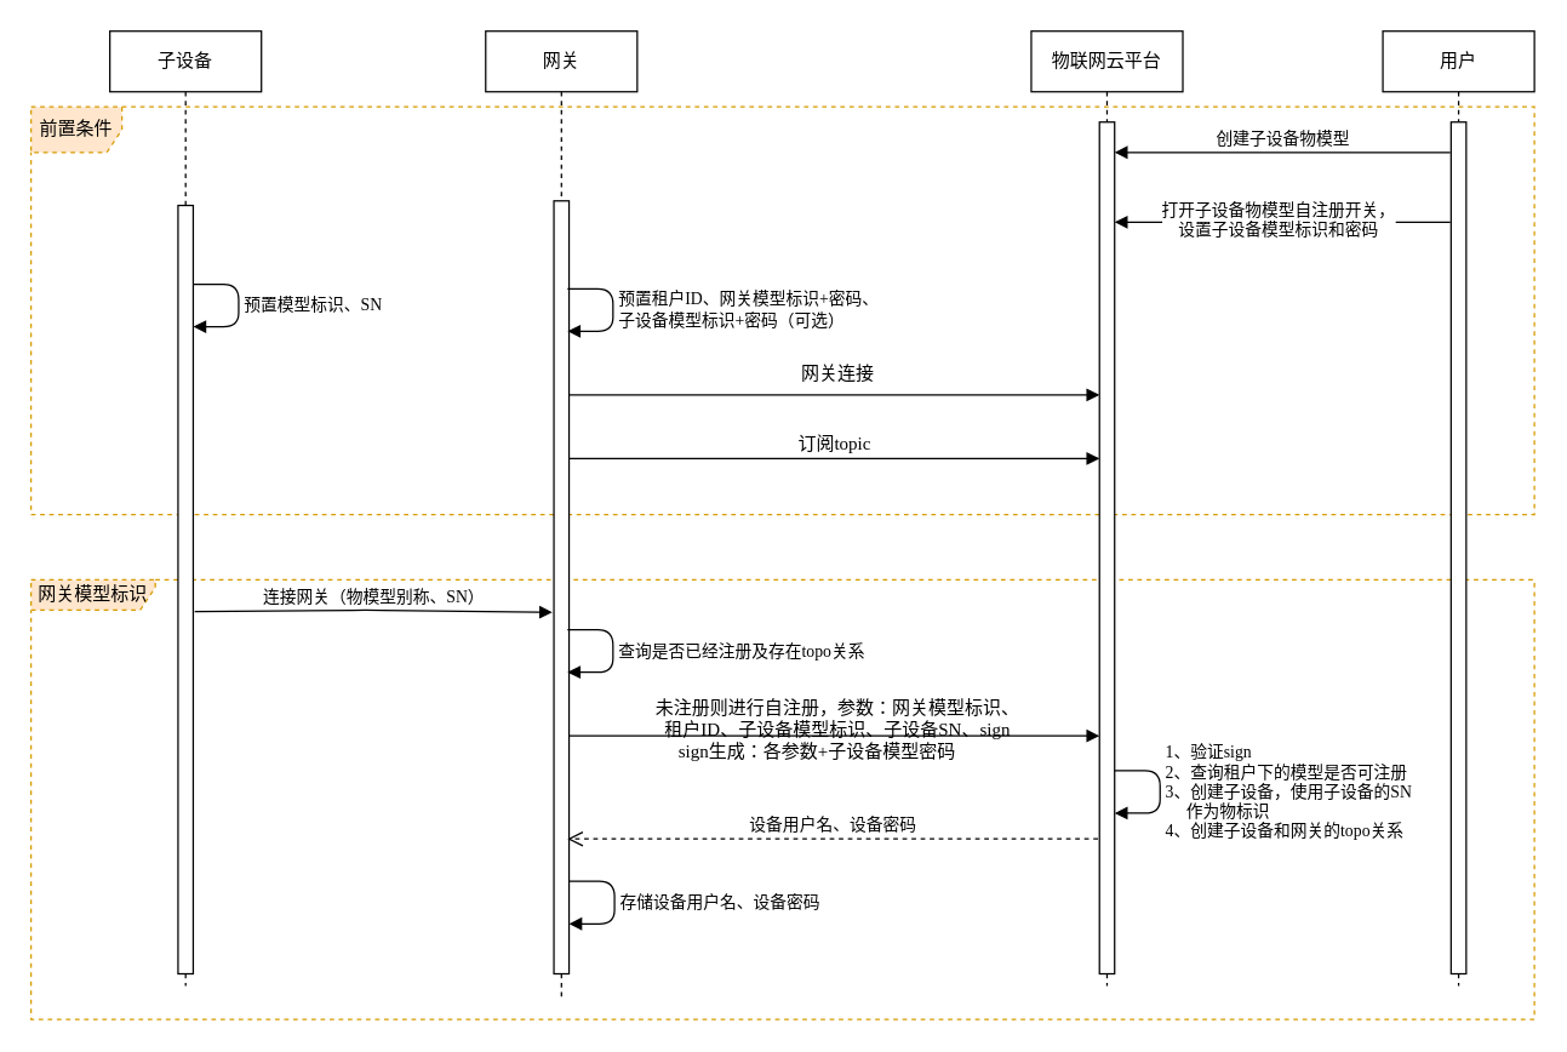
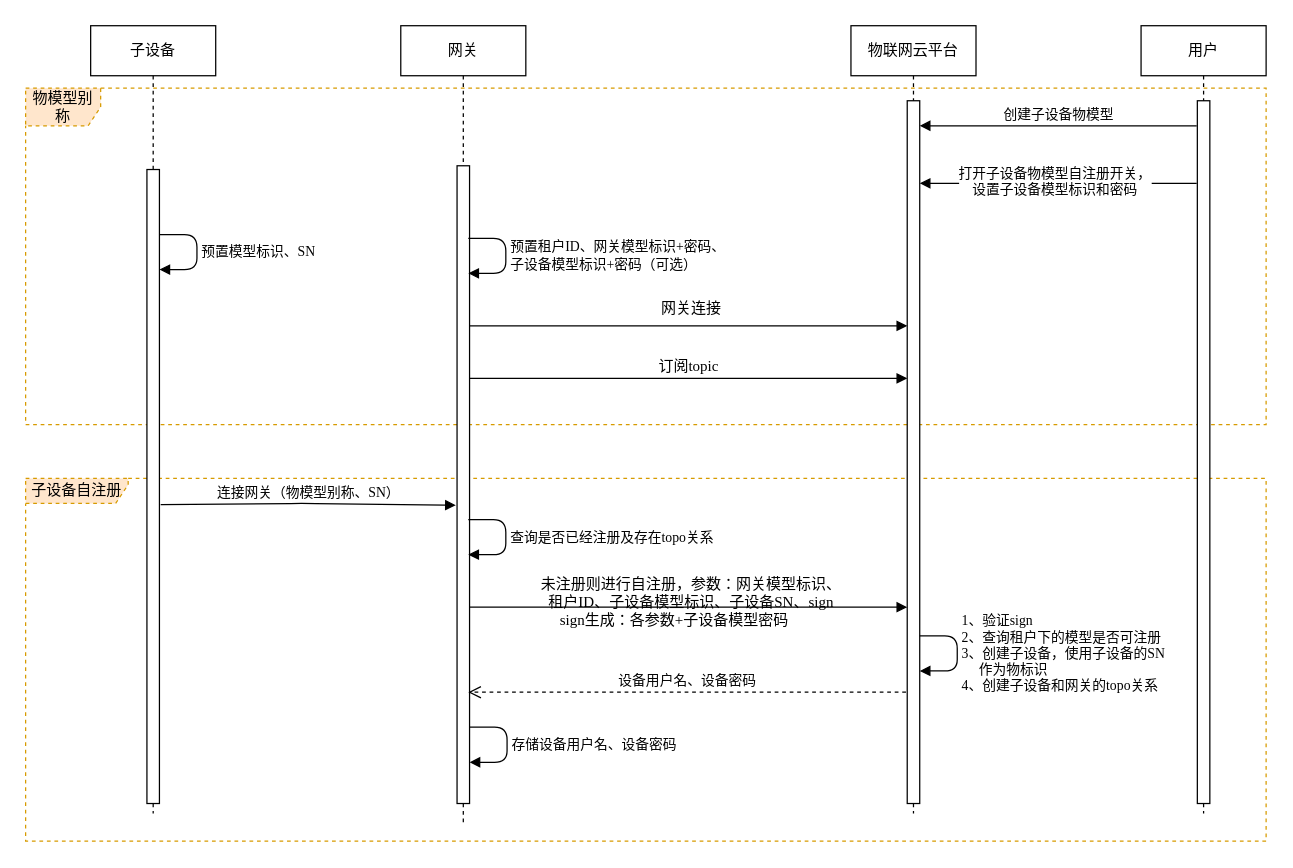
  <mxCell id="0" />
  <mxCell id="1" parent="0" />
- <mxCell id="2" value="网关模型标识" style="shape=umlFrame;whiteSpace=wrap;html=1;width=82;height=20;fillColor=#ffe6cc;strokeColor=#d79b00;dashed=1;" parent="1" vertex="1"><mxGeometry x="20" y="382" width="992" height="290" as="geometry" /></mxCell>
- <mxCell id="3" value="前置条件" style="shape=umlFrame;whiteSpace=wrap;html=1;fillColor=#ffe6cc;strokeColor=#d79b00;dashed=1;" parent="1" vertex="1"><mxGeometry x="20" y="70" width="992" height="269" as="geometry" /></mxCell>
+ <mxCell id="2" value="子设备自注册" style="shape=umlFrame;whiteSpace=wrap;html=1;width=82;height=20;fillColor=#ffe6cc;strokeColor=#d79b00;dashed=1;" parent="1" vertex="1"><mxGeometry x="20" y="382" width="992" height="290" as="geometry" /></mxCell>
+ <mxCell id="3" value="物模型别称" style="shape=umlFrame;whiteSpace=wrap;html=1;fillColor=#ffe6cc;strokeColor=#d79b00;dashed=1;" parent="1" vertex="1"><mxGeometry x="20" y="70" width="992" height="269" as="geometry" /></mxCell>
  <mxCell id="4" value="网关" style="shape=umlLifeline;perimeter=lifelinePerimeter;whiteSpace=wrap;html=1;container=1;collapsible=0;recursiveResize=0;outlineConnect=0;shadow=0;comic=0;labelBackgroundColor=none;strokeWidth=1;fontFamily=Verdana;fontSize=12;align=center;" parent="1" vertex="1"><mxGeometry x="320" y="20" width="100" height="640" as="geometry" /></mxCell>
  <mxCell id="5" value="" style="html=1;points=[];perimeter=orthogonalPerimeter;shadow=0;comic=0;labelBackgroundColor=none;strokeWidth=1;fontFamily=Verdana;fontSize=12;align=center;" parent="4" vertex="1"><mxGeometry x="45" y="112" width="10" height="510" as="geometry" /></mxCell>
  <mxCell id="6" value="预置租户ID、网关模型标识+密码、&lt;br&gt;子设备模型标识+密码（可选）" style="edgeStyle=orthogonalEdgeStyle;html=1;align=left;spacingLeft=2;endArrow=block;fontFamily=Verdana;" parent="4" edge="1"><mxGeometry relative="1" as="geometry"><mxPoint x="54" y="170" as="sourcePoint" /><Array as="points"><mxPoint x="84" y="170" /></Array><mxPoint x="54" y="198" as="targetPoint" /></mxGeometry></mxCell>
  <mxCell id="7" value="物联网云平台" style="shape=umlLifeline;perimeter=lifelinePerimeter;whiteSpace=wrap;html=1;container=1;collapsible=0;recursiveResize=0;outlineConnect=0;shadow=0;comic=0;labelBackgroundColor=none;strokeWidth=1;fontFamily=Verdana;fontSize=12;align=center;" parent="1" vertex="1"><mxGeometry x="680" y="20" width="100" height="630" as="geometry" /></mxCell>
  <mxCell id="8" value="" style="html=1;points=[];perimeter=orthogonalPerimeter;shadow=0;comic=0;labelBackgroundColor=none;strokeWidth=1;fontFamily=Verdana;fontSize=12;align=center;" parent="7" vertex="1"><mxGeometry x="45" y="60" width="10" height="562" as="geometry" /></mxCell>
  <mxCell id="9" value="子设备" style="shape=umlLifeline;perimeter=lifelinePerimeter;whiteSpace=wrap;html=1;container=1;collapsible=0;recursiveResize=0;outlineConnect=0;shadow=0;comic=0;labelBackgroundColor=none;strokeWidth=1;fontFamily=Verdana;fontSize=12;align=center;" parent="1" vertex="1"><mxGeometry x="72" y="20" width="100" height="630" as="geometry" /></mxCell>
  <mxCell id="10" value="" style="html=1;points=[];perimeter=orthogonalPerimeter;shadow=0;comic=0;labelBackgroundColor=none;strokeWidth=1;fontFamily=Verdana;fontSize=12;align=center;" parent="9" vertex="1"><mxGeometry x="45" y="115" width="10" height="507" as="geometry" /></mxCell>
  <mxCell id="11" value="预置模型标识、SN" style="edgeStyle=orthogonalEdgeStyle;html=1;align=left;spacingLeft=2;endArrow=block;fontFamily=Verdana;" parent="9" edge="1"><mxGeometry relative="1" as="geometry"><mxPoint x="55" y="167" as="sourcePoint" /><Array as="points"><mxPoint x="85" y="167" /></Array><mxPoint x="55" y="195" as="targetPoint" /></mxGeometry></mxCell>
  <mxCell id="12" value="连接网关（物模型别称、SN）" style="html=1;verticalAlign=bottom;endArrow=block;entryX=-0.1;entryY=0.298;entryDx=0;entryDy=0;entryPerimeter=0;fontFamily=Verdana;" parent="9" edge="1"><mxGeometry width="80" relative="1" as="geometry"><mxPoint x="56" y="383" as="sourcePoint" /><mxPoint x="292" y="383.46" as="targetPoint" /><Array as="points"><mxPoint x="170" y="382" /></Array></mxGeometry></mxCell>
  <mxCell id="13" value="订阅topic" style="html=1;verticalAlign=bottom;endArrow=block;entryX=0;entryY=0;labelBackgroundColor=none;fontFamily=Verdana;fontSize=12;edgeStyle=elbowEdgeStyle;elbow=vertical;" parent="1" edge="1"><mxGeometry relative="1" as="geometry"><mxPoint x="375" y="302" as="sourcePoint" /><mxPoint x="725" y="302" as="targetPoint" /></mxGeometry></mxCell>
  <mxCell id="14" value="网关连接&lt;span style=&quot;color: rgba(0 , 0 , 0 , 0) ; font-size: 0px&quot;&gt;%3CmxGraphModel%3E%3Croot%3E%3CmxCell%20id%3D%220%22%2F%3E%3CmxCell%20id%3D%221%22%20parent%3D%220%22%2F%3E%3CmxCell%20id%3D%222%22%20value%3D%22%E8%BF%9E%E6%8E%A5%E9%89%B4%E6%9D%83%22%20style%3D%22html%3D1%3BverticalAlign%3Dbottom%3BendArrow%3Dblock%3BentryX%3D0%3BentryY%3D0%3BlabelBackgroundColor%3Dnone%3BfontFamily%3DVerdana%3BfontSize%3D12%3BedgeStyle%3DelbowEdgeStyle%3Belbow%3Dvertical%3B%22%20edge%3D%221%22%20parent%3D%221%22%3E%3CmxGeometry%20x%3D%220.011%22%20relative%3D%221%22%20as%3D%22geometry%22%3E%3CmxPoint%20x%3D%22403%22%20y%3D%22210%22%20as%3D%22sourcePoint%22%2F%3E%3CmxPoint%20x%3D%22753%22%20y%3D%22210.0%22%20as%3D%22targetPoint%22%2F%3E%3CmxPoint%20as%3D%22offset%22%2F%3E%3C%2FmxGeometry%3E%3C%2FmxCell%3E%3C%2Froot%3E%3C%2FmxGraphModel%3E&lt;/span&gt;" style="html=1;verticalAlign=bottom;endArrow=block;entryX=0;entryY=0;labelBackgroundColor=none;fontFamily=Verdana;fontSize=12;edgeStyle=elbowEdgeStyle;elbow=vertical;" parent="1" edge="1"><mxGeometry x="0.011" y="5" relative="1" as="geometry"><mxPoint x="375" y="260" as="sourcePoint" /><mxPoint x="725" y="260" as="targetPoint" /><mxPoint as="offset" /></mxGeometry></mxCell>
  <mxCell id="15" value="查询是否已经注册及存在topo关系" style="edgeStyle=orthogonalEdgeStyle;html=1;align=left;spacingLeft=2;endArrow=block;fontFamily=Verdana;" parent="1" edge="1"><mxGeometry relative="1" as="geometry"><mxPoint x="374" y="415" as="sourcePoint" /><Array as="points"><mxPoint x="404" y="415" /></Array><mxPoint x="374" y="443" as="targetPoint" /></mxGeometry></mxCell>
  <mxCell id="16" value="未注册则进行自注册，参数：网关模型标识、&lt;br&gt;租户ID、子设备模型标识、子设备SN、sign&lt;br&gt;&amp;nbsp;sign生成：各参数+子设备模型密码&amp;nbsp; &amp;nbsp; &amp;nbsp; &amp;nbsp; &amp;nbsp;&amp;nbsp;" style="html=1;verticalAlign=bottom;endArrow=block;entryX=0;entryY=0;labelBackgroundColor=none;fontFamily=Verdana;fontSize=12;edgeStyle=elbowEdgeStyle;elbow=vertical;" parent="1" edge="1"><mxGeometry x="0.011" y="-20" relative="1" as="geometry"><mxPoint x="375" y="485" as="sourcePoint" /><mxPoint x="725" y="485" as="targetPoint" /><mxPoint as="offset" /></mxGeometry></mxCell>
  <mxCell id="17" value="1、验证sign&lt;br&gt;2、查询租户下的模型是否可注册&lt;br&gt;3、创建子设备，使用子设备的SN&lt;br&gt;&amp;nbsp; &amp;nbsp; &amp;nbsp;作为物标识&lt;br&gt;4、创建子设备和网关的topo关系" style="edgeStyle=orthogonalEdgeStyle;html=1;align=left;spacingLeft=2;endArrow=block;fontFamily=Verdana;" parent="1" edge="1"><mxGeometry relative="1" as="geometry"><mxPoint x="735" y="508" as="sourcePoint" /><Array as="points"><mxPoint x="765" y="508" /></Array><mxPoint x="735" y="536" as="targetPoint" /></mxGeometry></mxCell>
  <mxCell id="18" value="&lt;br&gt;设备用户名、设备密码" style="html=1;verticalAlign=bottom;endArrow=open;dashed=1;endSize=8;fontFamily=Verdana;" parent="1" edge="1"><mxGeometry relative="1" as="geometry"><mxPoint x="724" y="553" as="sourcePoint" /><mxPoint x="374" y="553" as="targetPoint" /></mxGeometry></mxCell>
  <mxCell id="19" value="存储设备用户名、设备密码" style="edgeStyle=orthogonalEdgeStyle;html=1;align=left;spacingLeft=2;endArrow=block;fontFamily=Verdana;" parent="1" edge="1"><mxGeometry relative="1" as="geometry"><mxPoint x="375" y="581" as="sourcePoint" /><Array as="points"><mxPoint x="405" y="581" /></Array><mxPoint x="375" y="609" as="targetPoint" /></mxGeometry></mxCell>
  <mxCell id="20" value="用户" style="shape=umlLifeline;perimeter=lifelinePerimeter;whiteSpace=wrap;html=1;container=1;collapsible=0;recursiveResize=0;outlineConnect=0;shadow=0;comic=0;labelBackgroundColor=none;strokeWidth=1;fontFamily=Verdana;fontSize=12;align=center;" vertex="1" parent="1"><mxGeometry x="912" y="20" width="100" height="630" as="geometry" /></mxCell>
  <mxCell id="21" value="" style="html=1;points=[];perimeter=orthogonalPerimeter;shadow=0;comic=0;labelBackgroundColor=none;strokeWidth=1;fontFamily=Verdana;fontSize=12;align=center;" vertex="1" parent="20"><mxGeometry x="45" y="60" width="10" height="562" as="geometry" /></mxCell>
  <mxCell id="22" value="创建子设备物模型" style="html=1;verticalAlign=bottom;endArrow=block;" edge="1" parent="1"><mxGeometry width="80" relative="1" as="geometry"><mxPoint x="956.5" y="100" as="sourcePoint" /><mxPoint x="735" y="100" as="targetPoint" /></mxGeometry></mxCell>
  <mxCell id="23" value="打开子设备物模型自注册开关，&lt;br&gt;设置子设备模型标识和密码" style="html=1;verticalAlign=bottom;endArrow=block;" edge="1" parent="1"><mxGeometry x="0.034" y="14" width="80" relative="1" as="geometry"><mxPoint x="956.5" y="146" as="sourcePoint" /><mxPoint x="735" y="146" as="targetPoint" /><mxPoint x="1" as="offset" /></mxGeometry></mxCell>
